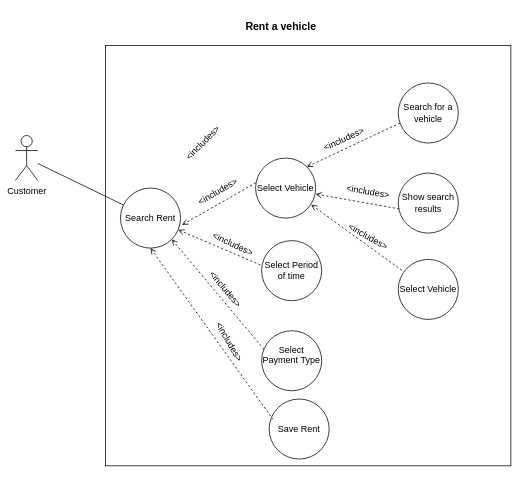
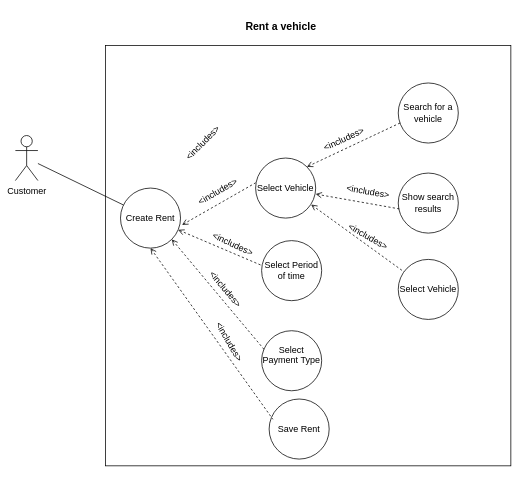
  <mxCell id="0" />
  <mxCell id="1" parent="0" />
  <mxCell id="2" value="" style="rounded=0;whiteSpace=wrap;html=1;" vertex="1" parent="1"><mxGeometry x="140" y="60" width="540" height="560" as="geometry" /></mxCell>
  <mxCell id="3" value="Customer" style="shape=umlActor;verticalLabelPosition=bottom;verticalAlign=top;html=1;outlineConnect=0;" vertex="1" parent="1"><mxGeometry x="20" y="180" width="30" height="60" as="geometry" /></mxCell>
- <mxCell id="4" value="Search Rent" style="ellipse;whiteSpace=wrap;html=1;aspect=fixed;" vertex="1" parent="1"><mxGeometry x="160" y="250" width="80" height="80" as="geometry" /></mxCell>
+ <mxCell id="4" value="Create Rent" style="ellipse;whiteSpace=wrap;html=1;aspect=fixed;" vertex="1" parent="1"><mxGeometry x="160" y="250" width="80" height="80" as="geometry" /></mxCell>
  <mxCell id="5" value="" style="endArrow=none;html=1;rounded=0;" edge="1" parent="1" source="3" target="4"><mxGeometry width="50" height="50" relative="1" as="geometry"><mxPoint x="90" y="240" as="sourcePoint" /><mxPoint x="140" y="200" as="targetPoint" /></mxGeometry></mxCell>
  <mxCell id="6" value="&lt;b&gt;&lt;font style=&quot;font-size: 14px;&quot;&gt;Rent a vehicle&lt;/font&gt;&lt;/b&gt;" style="text;strokeColor=none;align=center;fillColor=none;html=1;verticalAlign=middle;whiteSpace=wrap;rounded=0;" vertex="1" parent="1"><mxGeometry x="310" y="20" width="128" height="30" as="geometry" /></mxCell>
  <mxCell id="7" value="Select Vehicle" style="ellipse;whiteSpace=wrap;html=1;aspect=fixed;direction=south;" vertex="1" parent="1"><mxGeometry x="340" y="210" width="80" height="80" as="geometry" /></mxCell>
  <mxCell id="8" value="" style="endArrow=none;html=1;rounded=0;entryX=0.025;entryY=0.65;entryDx=0;entryDy=0;entryPerimeter=0;dashed=1;startArrow=open;startFill=0;exitX=1.025;exitY=0.613;exitDx=0;exitDy=0;exitPerimeter=0;" edge="1" parent="1" source="4"><mxGeometry width="50" height="50" relative="1" as="geometry"><mxPoint x="260" y="220" as="sourcePoint" /><mxPoint x="340" y="243" as="targetPoint" /></mxGeometry></mxCell>
  <mxCell id="9" value="Select Period of time" style="ellipse;whiteSpace=wrap;html=1;aspect=fixed;" vertex="1" parent="1"><mxGeometry x="348" y="320" width="80" height="80" as="geometry" /></mxCell>
  <mxCell id="10" value="" style="endArrow=none;html=1;rounded=0;entryX=0.025;entryY=0.65;entryDx=0;entryDy=0;entryPerimeter=0;dashed=1;startArrow=open;startFill=0;" edge="1" parent="1" source="4"><mxGeometry width="50" height="50" relative="1" as="geometry"><mxPoint x="270" y="329" as="sourcePoint" /><mxPoint x="348" y="353" as="targetPoint" /></mxGeometry></mxCell>
  <mxCell id="11" value="&amp;lt;includes&amp;gt;" style="text;strokeColor=none;align=center;fillColor=none;html=1;verticalAlign=middle;whiteSpace=wrap;rounded=0;rotation=-45;" vertex="1" parent="1"><mxGeometry x="240" y="175" width="60" height="30" as="geometry" /></mxCell>
  <mxCell id="12" value="&amp;lt;includes&amp;gt;" style="text;strokeColor=none;align=center;fillColor=none;html=1;verticalAlign=middle;whiteSpace=wrap;rounded=0;rotation=-30;" vertex="1" parent="1"><mxGeometry x="260" y="240" width="60" height="30" as="geometry" /></mxCell>
  <mxCell id="13" value="&amp;lt;includes&amp;gt;" style="text;strokeColor=none;align=center;fillColor=none;html=1;verticalAlign=middle;whiteSpace=wrap;rounded=0;rotation=25;" vertex="1" parent="1"><mxGeometry x="280" y="310" width="60" height="30" as="geometry" /></mxCell>
  <mxCell id="14" value="Select Payment Type&lt;div&gt;&lt;br&gt;&lt;/div&gt;" style="ellipse;whiteSpace=wrap;html=1;aspect=fixed;" vertex="1" parent="1"><mxGeometry x="348" y="440" width="80" height="80" as="geometry" /></mxCell>
  <mxCell id="15" value="" style="endArrow=none;html=1;rounded=0;entryX=0.063;entryY=0.338;entryDx=0;entryDy=0;entryPerimeter=0;dashed=1;startArrow=open;startFill=0;exitX=1;exitY=1;exitDx=0;exitDy=0;" edge="1" parent="1" source="4" target="14"><mxGeometry width="50" height="50" relative="1" as="geometry"><mxPoint x="247" y="340" as="sourcePoint" /><mxPoint x="348" y="453" as="targetPoint" /></mxGeometry></mxCell>
  <mxCell id="16" value="&amp;lt;includes&amp;gt;" style="text;strokeColor=none;align=center;fillColor=none;html=1;verticalAlign=middle;whiteSpace=wrap;rounded=0;rotation=50;" vertex="1" parent="1"><mxGeometry x="270" y="370" width="60" height="30" as="geometry" /></mxCell>
  <mxCell id="17" value="&lt;div&gt;Save Rent&lt;/div&gt;" style="ellipse;whiteSpace=wrap;html=1;aspect=fixed;" vertex="1" parent="1"><mxGeometry x="358" y="531" width="80" height="80" as="geometry" /></mxCell>
  <mxCell id="18" value="" style="endArrow=none;html=1;rounded=0;entryX=0.063;entryY=0.338;entryDx=0;entryDy=0;entryPerimeter=0;dashed=1;startArrow=open;startFill=0;exitX=0.5;exitY=1;exitDx=0;exitDy=0;" edge="1" parent="1" source="4" target="17"><mxGeometry width="50" height="50" relative="1" as="geometry"><mxPoint x="237" y="340" as="sourcePoint" /><mxPoint x="358" y="544" as="targetPoint" /></mxGeometry></mxCell>
  <mxCell id="19" value="&amp;lt;includes&amp;gt;" style="text;strokeColor=none;align=center;fillColor=none;html=1;verticalAlign=middle;whiteSpace=wrap;rounded=0;rotation=60;" vertex="1" parent="1"><mxGeometry x="275" y="440" width="60" height="30" as="geometry" /></mxCell>
  <mxCell id="20" value="Search for a vehicle" style="ellipse;whiteSpace=wrap;html=1;aspect=fixed;direction=south;" vertex="1" parent="1"><mxGeometry x="530" y="110" width="80" height="80" as="geometry" /></mxCell>
  <mxCell id="21" value="Show search results" style="ellipse;whiteSpace=wrap;html=1;aspect=fixed;direction=south;" vertex="1" parent="1"><mxGeometry x="530" y="230" width="80" height="80" as="geometry" /></mxCell>
  <mxCell id="22" value="Select Vehicle" style="ellipse;whiteSpace=wrap;html=1;aspect=fixed;direction=south;" vertex="1" parent="1"><mxGeometry x="530" y="345" width="80" height="80" as="geometry" /></mxCell>
  <mxCell id="23" value="" style="endArrow=none;html=1;rounded=0;entryX=0.663;entryY=0.963;entryDx=0;entryDy=0;entryPerimeter=0;dashed=1;endFill=0;startArrow=open;startFill=0;exitX=0;exitY=0;exitDx=0;exitDy=0;" edge="1" parent="1" source="7" target="20"><mxGeometry width="50" height="50" relative="1" as="geometry"><mxPoint x="420" y="270" as="sourcePoint" /><mxPoint x="534" y="151" as="targetPoint" /></mxGeometry></mxCell>
  <mxCell id="24" value="&amp;lt;includes&amp;gt;" style="text;strokeColor=none;align=center;fillColor=none;html=1;verticalAlign=middle;whiteSpace=wrap;rounded=0;rotation=-25;" vertex="1" parent="1"><mxGeometry x="428" y="170" width="60" height="30" as="geometry" /></mxCell>
  <mxCell id="25" value="" style="endArrow=none;html=1;rounded=0;entryX=0.6;entryY=0.963;entryDx=0;entryDy=0;entryPerimeter=0;dashed=1;endFill=0;startArrow=open;startFill=0;exitX=0.6;exitY=0;exitDx=0;exitDy=0;exitPerimeter=0;" edge="1" parent="1" source="7" target="21"><mxGeometry width="50" height="50" relative="1" as="geometry"><mxPoint x="405" y="320" as="sourcePoint" /><mxPoint x="530" y="261" as="targetPoint" /></mxGeometry></mxCell>
  <mxCell id="26" value="&amp;lt;includes&amp;gt;" style="text;strokeColor=none;align=center;fillColor=none;html=1;verticalAlign=middle;whiteSpace=wrap;rounded=0;rotation=10;" vertex="1" parent="1"><mxGeometry x="460" y="240" width="60" height="30" as="geometry" /></mxCell>
  <mxCell id="27" value="" style="endArrow=none;html=1;rounded=0;dashed=1;endFill=0;startArrow=open;startFill=0;exitX=0.775;exitY=0.075;exitDx=0;exitDy=0;exitPerimeter=0;" edge="1" parent="1" source="7" target="22"><mxGeometry width="50" height="50" relative="1" as="geometry"><mxPoint x="417" y="300" as="sourcePoint" /><mxPoint x="530" y="320" as="targetPoint" /></mxGeometry></mxCell>
  <mxCell id="28" value="&amp;lt;includes&amp;gt;" style="text;strokeColor=none;align=center;fillColor=none;html=1;verticalAlign=middle;whiteSpace=wrap;rounded=0;rotation=30;" vertex="1" parent="1"><mxGeometry x="460" y="300" width="60" height="30" as="geometry" /></mxCell>
